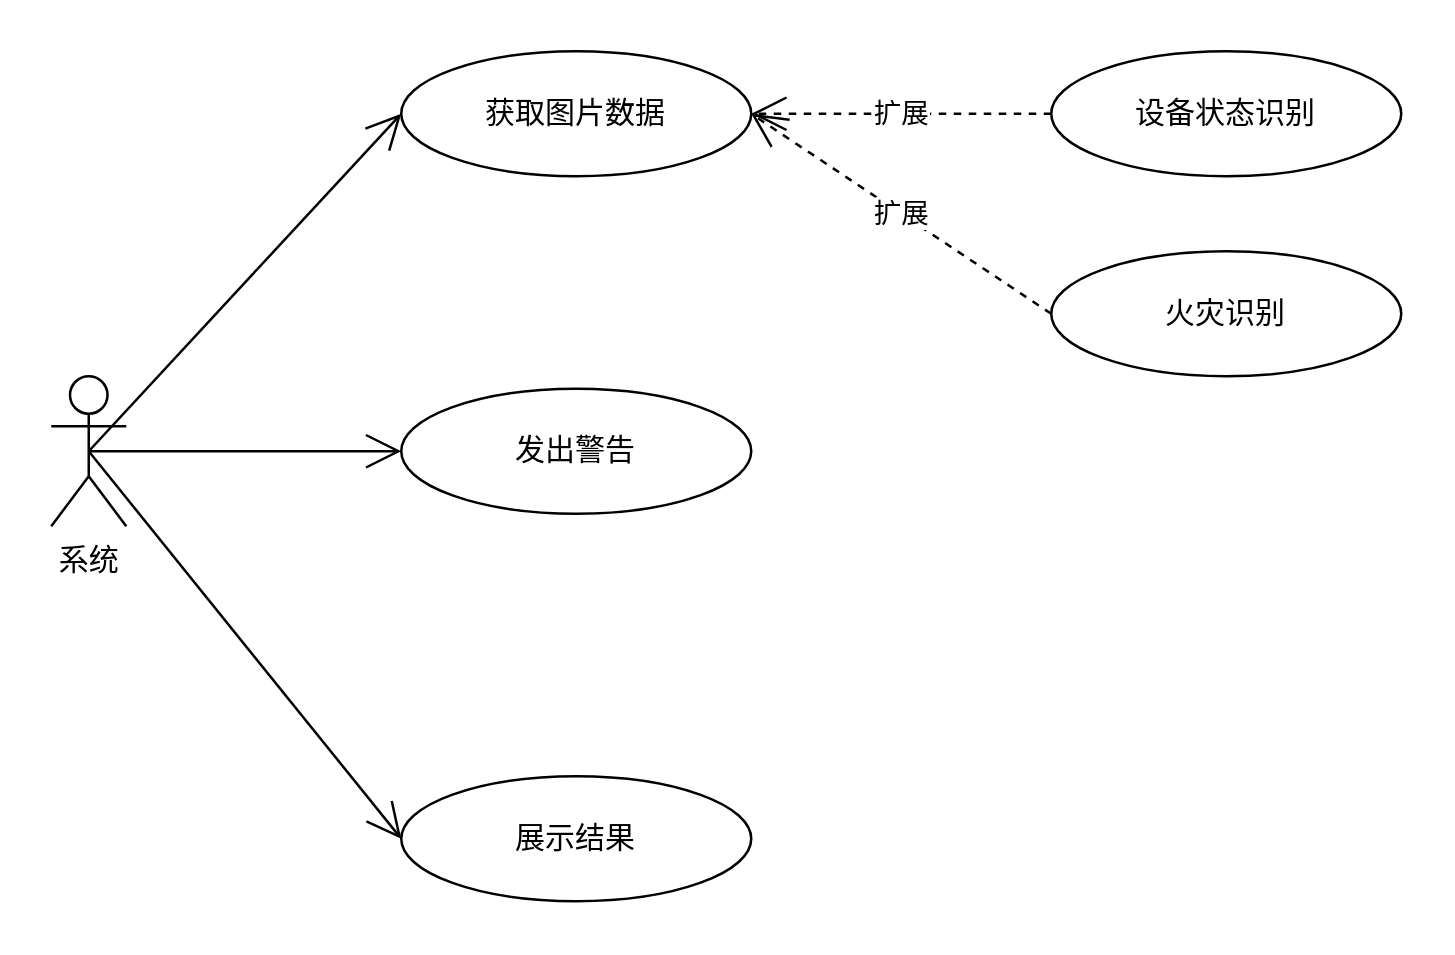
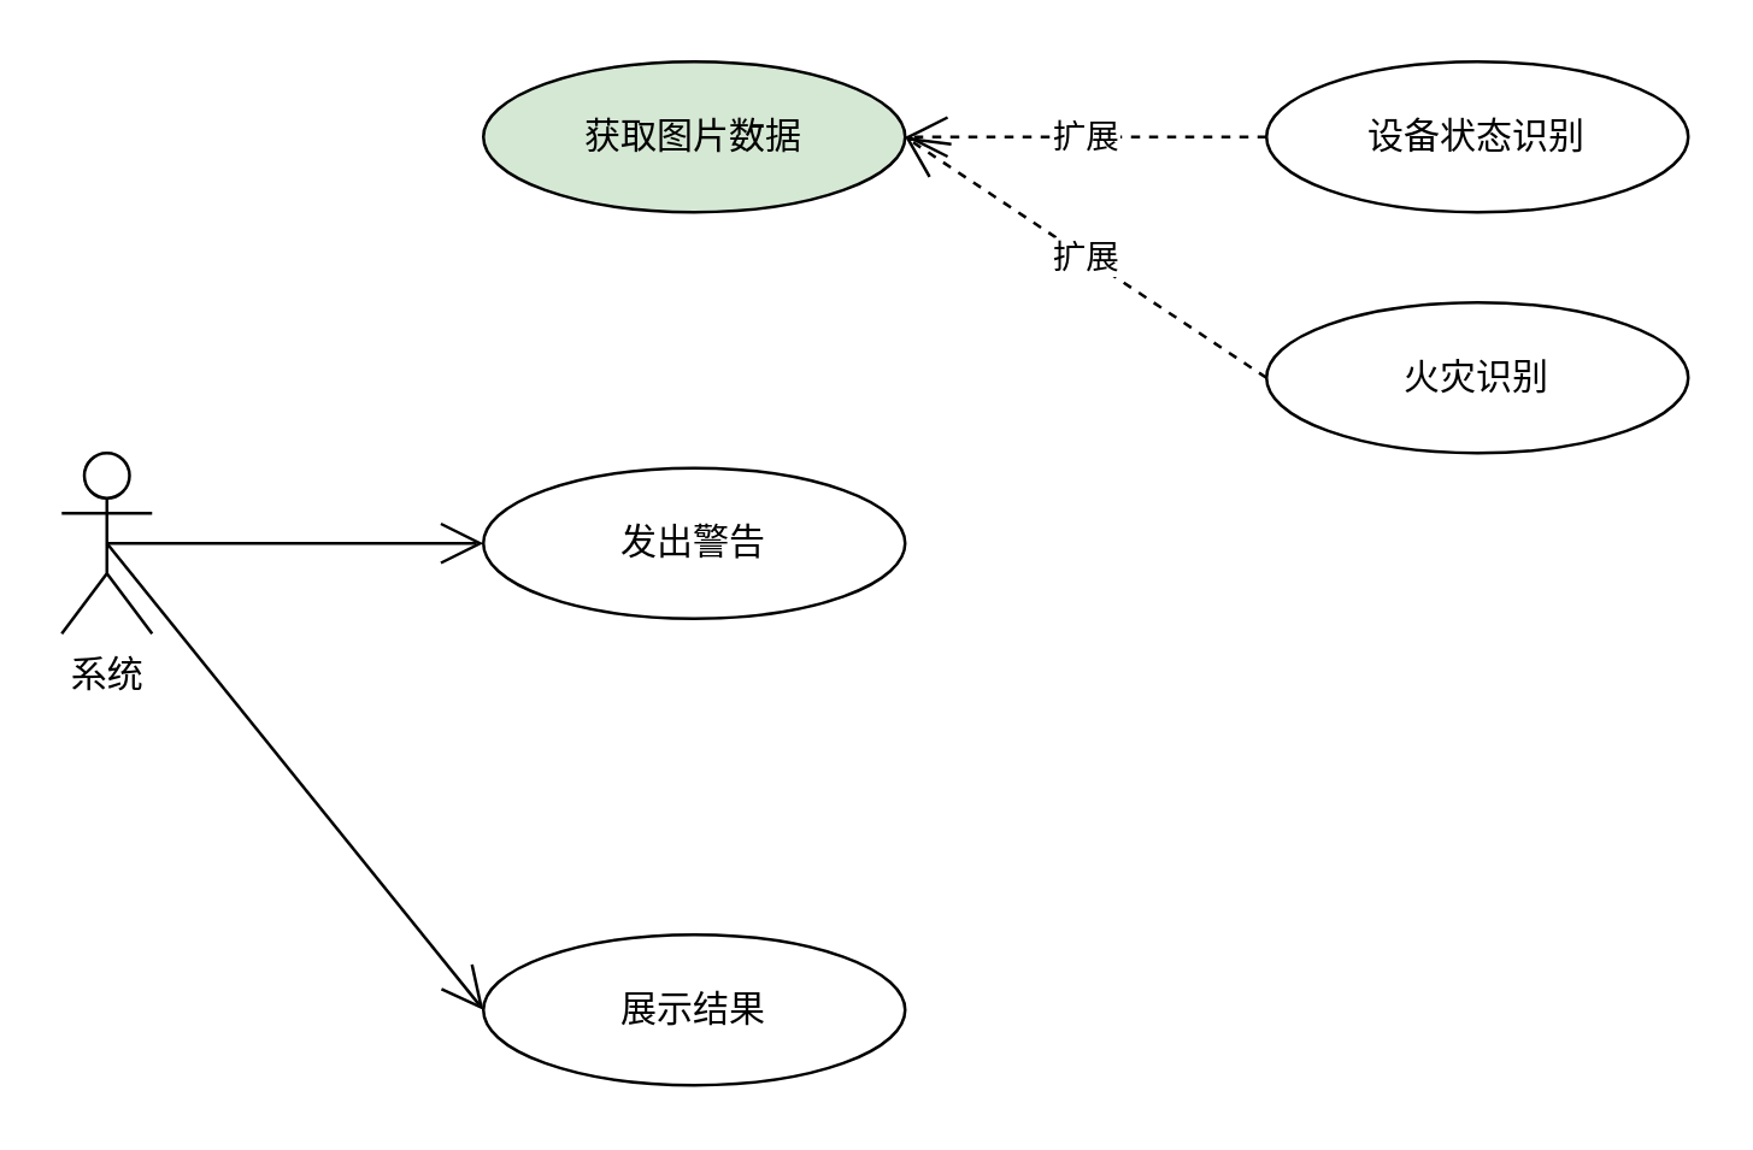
  <mxCell id="0" />
  <mxCell id="1" parent="0" />
  <mxCell id="2" value="系统" style="shape=umlActor;verticalLabelPosition=bottom;verticalAlign=top;html=1;" vertex="1" parent="1"><mxGeometry x="20" y="150" width="30" height="60" as="geometry" /></mxCell>
- <mxCell id="3" value="获取图片数据" style="ellipse;whiteSpace=wrap;html=1;" vertex="1" parent="1"><mxGeometry x="160" y="20" width="140" height="50" as="geometry" /></mxCell>
+ <mxCell id="3" value="获取图片数据" style="ellipse;whiteSpace=wrap;html=1;fillColor=#d5e8d4;" vertex="1" parent="1"><mxGeometry x="160" y="20" width="140" height="50" as="geometry" /></mxCell>
  <mxCell id="4" value="设备状态识别" style="ellipse;whiteSpace=wrap;html=1;" vertex="1" parent="1"><mxGeometry x="420" y="20" width="140" height="50" as="geometry" /></mxCell>
  <mxCell id="5" value="火灾识别" style="ellipse;whiteSpace=wrap;html=1;" vertex="1" parent="1"><mxGeometry x="420" y="100" width="140" height="50" as="geometry" /></mxCell>
  <mxCell id="6" value="发出警告" style="ellipse;whiteSpace=wrap;html=1;" vertex="1" parent="1"><mxGeometry x="160" y="155" width="140" height="50" as="geometry" /></mxCell>
  <mxCell id="7" value="展示结果" style="ellipse;whiteSpace=wrap;html=1;" vertex="1" parent="1"><mxGeometry x="160" y="310" width="140" height="50" as="geometry" /></mxCell>
- <mxCell id="8" value="" style="endArrow=open;endFill=1;endSize=12;html=1;rounded=0;exitX=0.5;exitY=0.5;exitDx=0;exitDy=0;exitPerimeter=0;entryX=0;entryY=0.5;entryDx=0;entryDy=0;" edge="1" parent="1" source="2" target="3"><mxGeometry width="160" relative="1" as="geometry"><mxPoint x="60" y="280" as="sourcePoint" /><mxPoint x="220" y="280" as="targetPoint" /></mxGeometry></mxCell>
  <mxCell id="9" value="扩展" style="endArrow=open;endSize=12;dashed=1;html=1;rounded=0;entryX=1;entryY=0.5;entryDx=0;entryDy=0;exitX=0;exitY=0.5;exitDx=0;exitDy=0;" edge="1" parent="1" source="4" target="3"><mxGeometry width="160" relative="1" as="geometry"><mxPoint x="410" y="-90" as="sourcePoint" /><mxPoint x="290" y="-20" as="targetPoint" /></mxGeometry></mxCell>
  <mxCell id="10" value="扩展" style="endArrow=open;endSize=12;dashed=1;html=1;rounded=0;exitX=0;exitY=0.5;exitDx=0;exitDy=0;entryX=1;entryY=0.5;entryDx=0;entryDy=0;" edge="1" parent="1" source="5" target="3"><mxGeometry width="160" relative="1" as="geometry"><mxPoint x="440" y="-5" as="sourcePoint" /><mxPoint x="310" y="-10" as="targetPoint" /></mxGeometry></mxCell>
  <mxCell id="11" value="" style="endArrow=open;endFill=1;endSize=12;html=1;rounded=0;exitX=0.5;exitY=0.5;exitDx=0;exitDy=0;exitPerimeter=0;entryX=0;entryY=0.5;entryDx=0;entryDy=0;" edge="1" parent="1" source="2" target="6"><mxGeometry width="160" relative="1" as="geometry"><mxPoint x="45" y="185" as="sourcePoint" /><mxPoint x="170" y="55" as="targetPoint" /></mxGeometry></mxCell>
  <mxCell id="12" value="" style="endArrow=open;endFill=1;endSize=12;html=1;rounded=0;entryX=0;entryY=0.5;entryDx=0;entryDy=0;exitX=0.5;exitY=0.5;exitDx=0;exitDy=0;exitPerimeter=0;" edge="1" parent="1" source="2" target="7"><mxGeometry width="160" relative="1" as="geometry"><mxPoint x="40" y="180" as="sourcePoint" /><mxPoint x="225" y="75" as="targetPoint" /></mxGeometry></mxCell>
